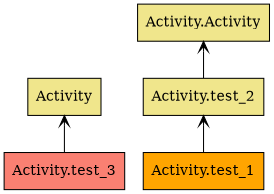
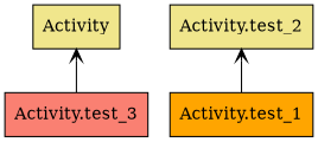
  digraph {
    rankdir=BT
    node [color=black fillcolor=khaki shape=box style="solid,filled"]
    edge [arrowhead=open arrowtail=none]
    n1 [label=Activity]
-   n2 [label="Activity.Activity"]
    n3 [fillcolor=orange label="Activity.test_1"]
    n4 [label="Activity.test_2"]
    n5 [fillcolor=salmon label="Activity.test_3"]
    n3 -> n4
-   n4 -> n2
    n5 -> n1
  }
